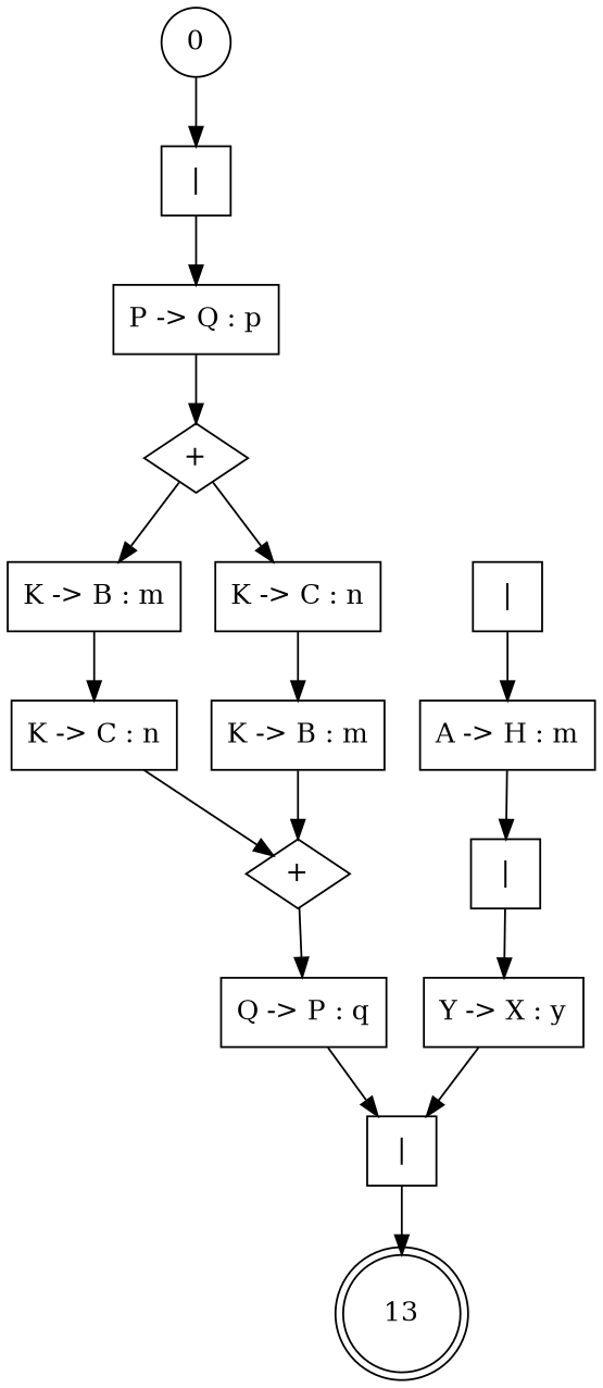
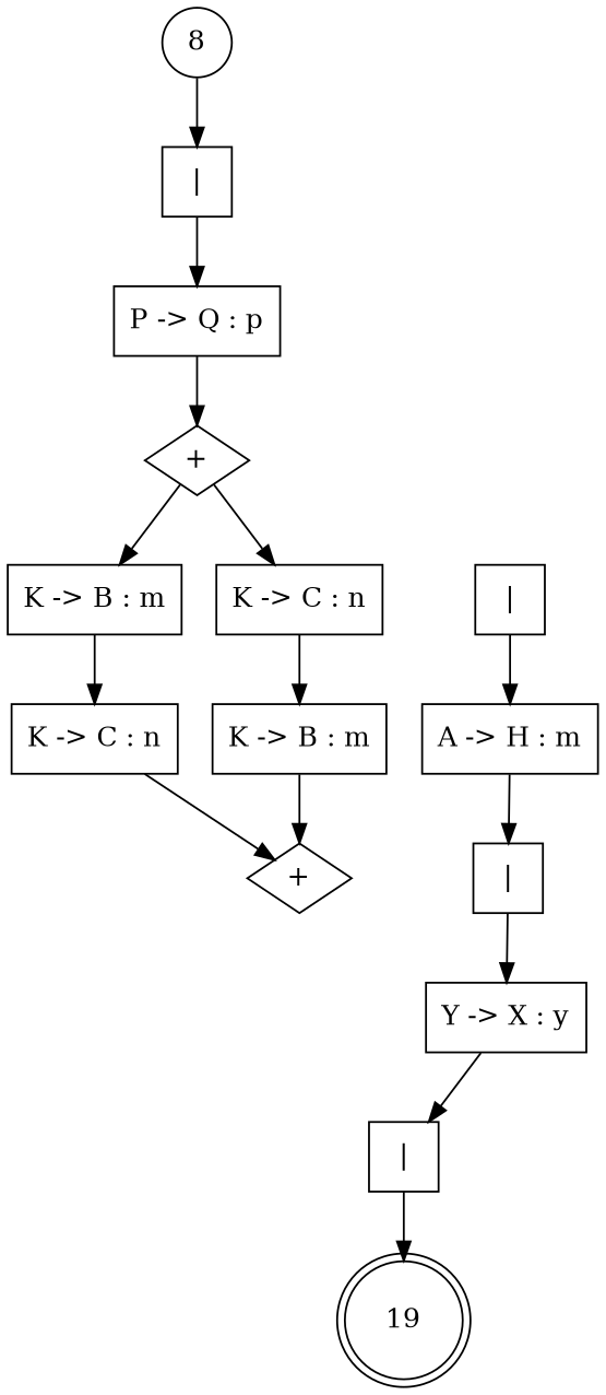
  digraph {
    node [shape=rect]
-   0 [shape=circle]
+   0 [shape=circle label=8]
    n2 [label="|" shape=square]
    n3 [label="P -> Q : p"]
    n4 [label="+" shape=diamond]
    n5 [label="K -> B : m"]
    n6 [label="K -> C : n"]
    n7 [label="|" shape=square]
    n8 [label="A -> H : m"]
    n9 [label="K -> C : n"]
    n10 [label="K -> B : m"]
    n11 [label="+" shape=diamond]
-   n12 [label="Q -> P : q"]
    n13 [label="|" shape=square]
-   19 [shape=doublecircle label=13]
+   19 [shape=doublecircle]
    n15 [label="|" shape=square]
    n16 [label="Y -> X : y"]
    0 -> n2
    n2 -> n3
    n3 -> n4
    n4 -> n5
    n4 -> n6
    n5 -> n9
    n6 -> n10
    n7 -> n8
    n8 -> n15
    n9 -> n11
    n10 -> n11
-   n11 -> n12
-   n12 -> n13
    n13 -> 19
    n15 -> n16
    n16 -> n13
  }
